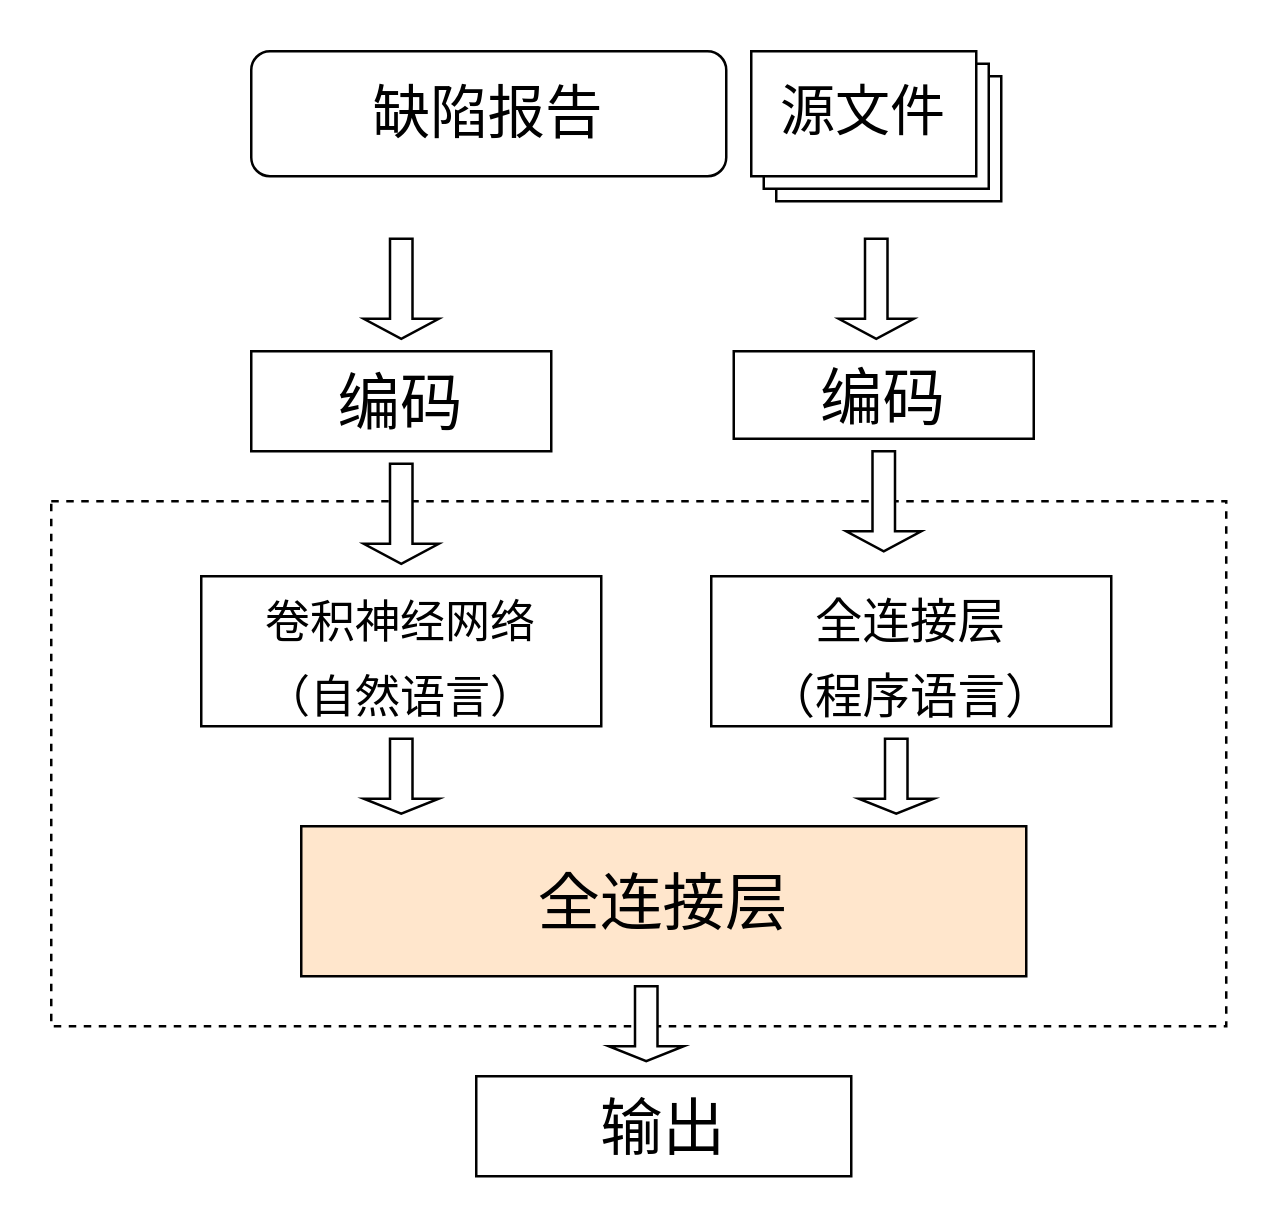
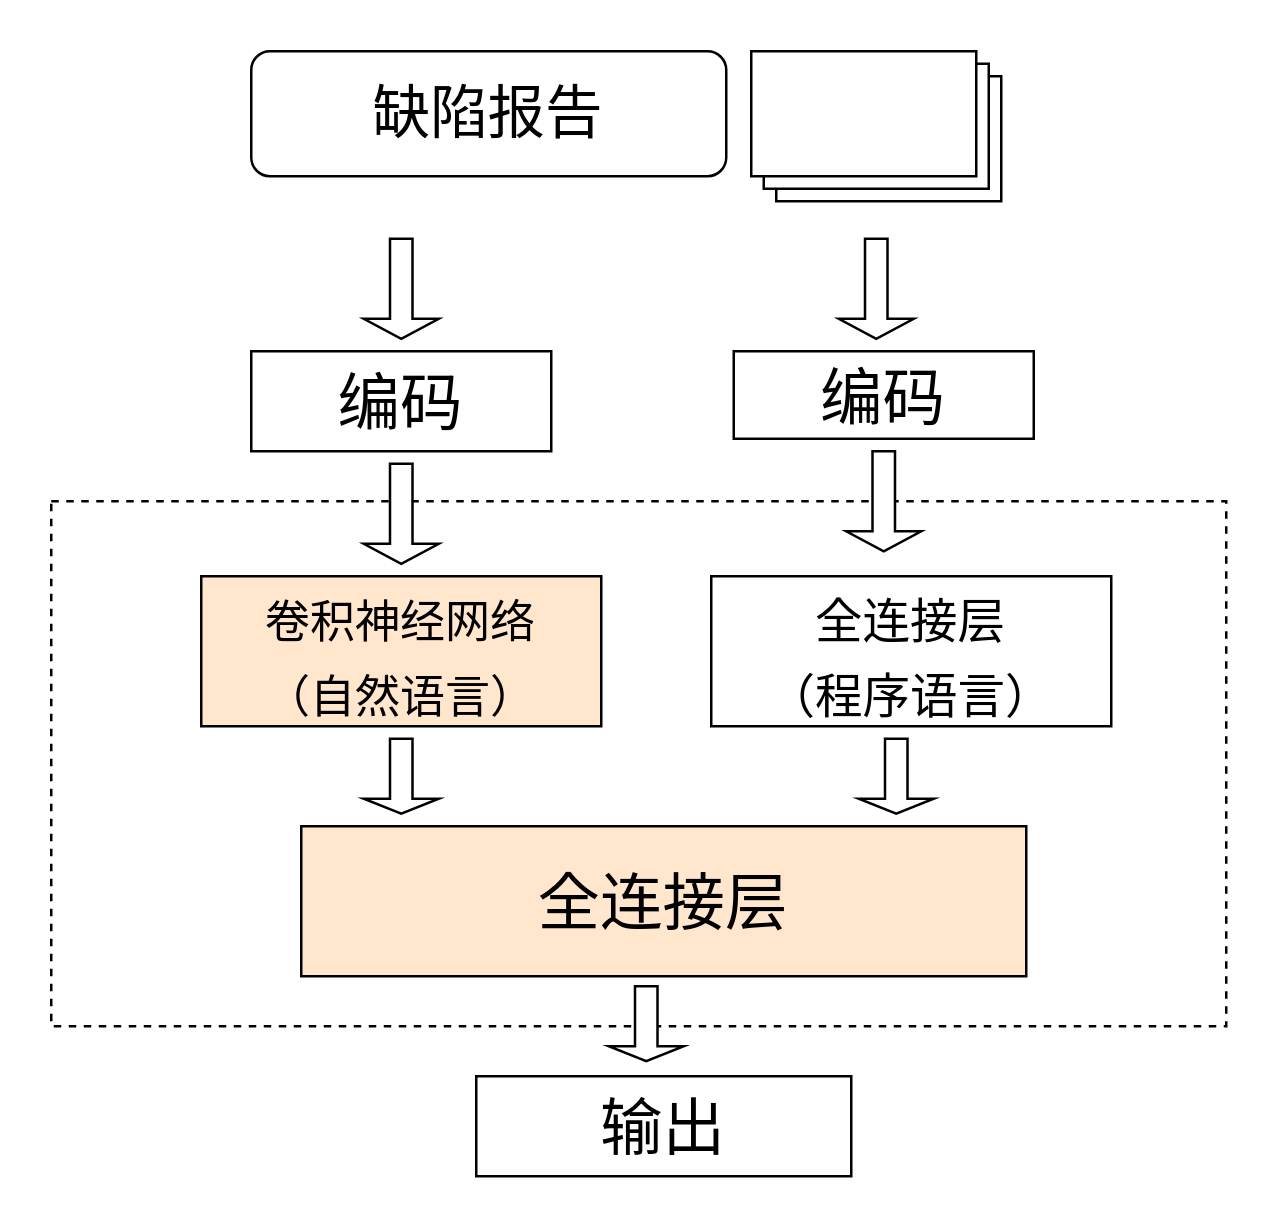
  <mxCell id="0" />
  <mxCell id="1" parent="0" />
  <mxCell id="2" value="" style="rounded=0;whiteSpace=wrap;html=1;fontSize=25;dashed=1;" vertex="1" parent="1"><mxGeometry x="20" y="200" width="470" height="210" as="geometry" /></mxCell>
  <mxCell id="3" value="&lt;font style=&quot;font-size: 23px&quot;&gt;缺陷报告&lt;/font&gt;" style="rounded=1;whiteSpace=wrap;html=1;" vertex="1" parent="1"><mxGeometry x="100" y="20" width="190" height="50" as="geometry" /></mxCell>
  <mxCell id="4" value="" style="verticalLabelPosition=bottom;verticalAlign=top;html=1;shape=mxgraph.basic.layered_rect;dx=10;outlineConnect=0;" vertex="1" parent="1"><mxGeometry x="300" y="20" width="100" height="60" as="geometry" /></mxCell>
- <mxCell id="5" value="&lt;font style=&quot;font-size: 22px&quot;&gt;源文件&lt;/font&gt;" style="text;html=1;strokeColor=none;fillColor=none;align=center;verticalAlign=middle;whiteSpace=wrap;rounded=0;" vertex="1" parent="1"><mxGeometry x="310" y="30" width="70" height="30" as="geometry" /></mxCell>
  <mxCell id="6" value="" style="shape=singleArrow;whiteSpace=wrap;html=1;rotation=90;" vertex="1" parent="1"><mxGeometry x="140" y="100" width="40" height="30" as="geometry" /></mxCell>
  <mxCell id="7" value="" style="shape=singleArrow;whiteSpace=wrap;html=1;rotation=90;" vertex="1" parent="1"><mxGeometry x="330" y="100" width="40" height="30" as="geometry" /></mxCell>
  <mxCell id="8" value="&lt;font style=&quot;font-size: 25px&quot;&gt;编码&lt;/font&gt;" style="rounded=0;whiteSpace=wrap;html=1;" vertex="1" parent="1"><mxGeometry x="100" y="140" width="120" height="40" as="geometry" /></mxCell>
  <mxCell id="9" value="&lt;font style=&quot;font-size: 25px&quot;&gt;编码&lt;/font&gt;" style="rounded=0;whiteSpace=wrap;html=1;" vertex="1" parent="1"><mxGeometry x="293" y="140" width="120" height="35" as="geometry" /></mxCell>
- <mxCell id="10" value="&lt;font style=&quot;font-size: 18px&quot;&gt;卷积神经网络&lt;br&gt;（自然语言）&lt;/font&gt;" style="rounded=0;whiteSpace=wrap;html=1;fontSize=25;" vertex="1" parent="1"><mxGeometry x="80" y="230" width="160" height="60" as="geometry" /></mxCell>
+ <mxCell id="10" value="&lt;font style=&quot;font-size: 18px&quot;&gt;卷积神经网络&lt;br&gt;（自然语言）&lt;/font&gt;" style="rounded=0;whiteSpace=wrap;html=1;fontSize=25;fillColor=#ffe6cc;" vertex="1" parent="1"><mxGeometry x="80" y="230" width="160" height="60" as="geometry" /></mxCell>
  <mxCell id="11" value="&lt;font style=&quot;font-size: 19px&quot;&gt;全连接层&lt;br&gt;（程序语言）&lt;/font&gt;" style="rounded=0;whiteSpace=wrap;html=1;fontSize=25;" vertex="1" parent="1"><mxGeometry x="284" y="230" width="160" height="60" as="geometry" /></mxCell>
  <mxCell id="12" value="全连接层" style="rounded=0;whiteSpace=wrap;html=1;fontSize=25;fillColor=#ffe6cc;" vertex="1" parent="1"><mxGeometry x="120" y="330" width="290" height="60" as="geometry" /></mxCell>
  <mxCell id="13" value="输出" style="rounded=0;whiteSpace=wrap;html=1;fontSize=25;" vertex="1" parent="1"><mxGeometry x="190" y="430" width="150" height="40" as="geometry" /></mxCell>
  <mxCell id="14" value="" style="shape=singleArrow;whiteSpace=wrap;html=1;rotation=90;" vertex="1" parent="1"><mxGeometry x="140" y="190" width="40" height="30" as="geometry" /></mxCell>
  <mxCell id="15" value="" style="shape=singleArrow;whiteSpace=wrap;html=1;rotation=90;" vertex="1" parent="1"><mxGeometry x="333" y="185" width="40" height="30" as="geometry" /></mxCell>
  <mxCell id="16" value="" style="shape=singleArrow;whiteSpace=wrap;html=1;rotation=90;" vertex="1" parent="1"><mxGeometry x="145" y="295" width="30" height="30" as="geometry" /></mxCell>
  <mxCell id="17" value="" style="shape=singleArrow;whiteSpace=wrap;html=1;rotation=90;" vertex="1" parent="1"><mxGeometry x="343" y="295" width="30" height="30" as="geometry" /></mxCell>
  <mxCell id="18" value="" style="shape=singleArrow;whiteSpace=wrap;html=1;rotation=90;" vertex="1" parent="1"><mxGeometry x="243" y="394" width="30" height="30" as="geometry" /></mxCell>
